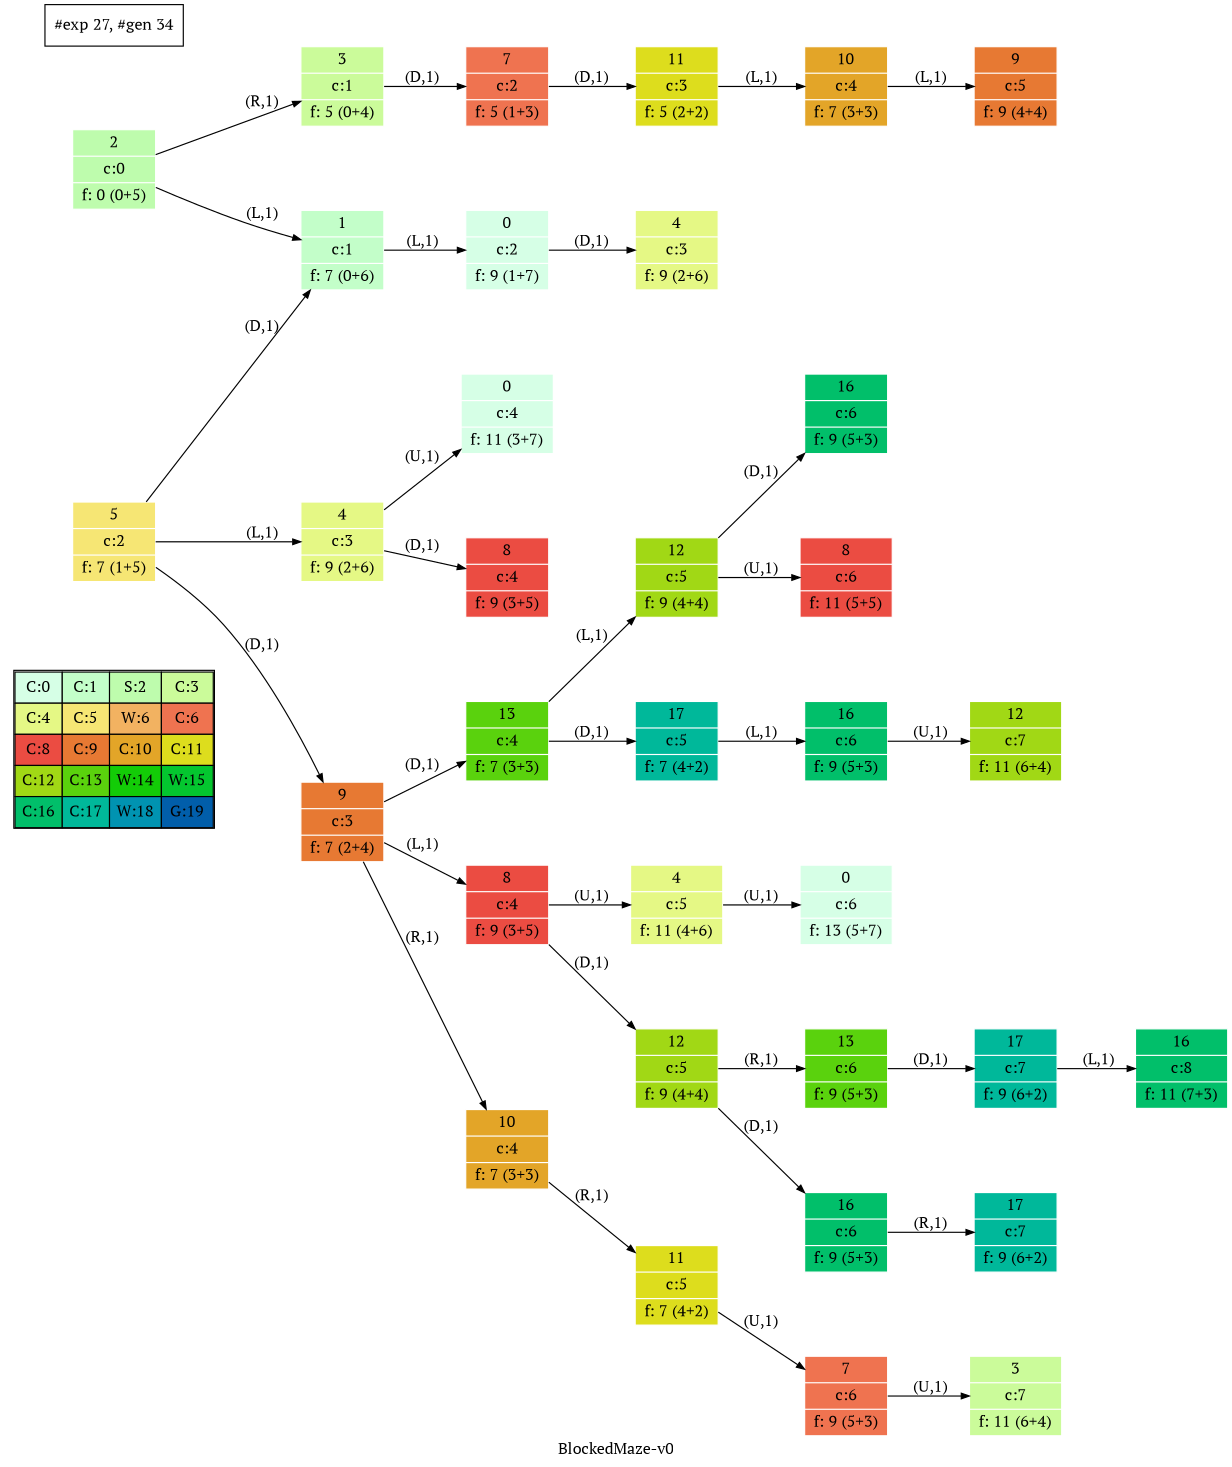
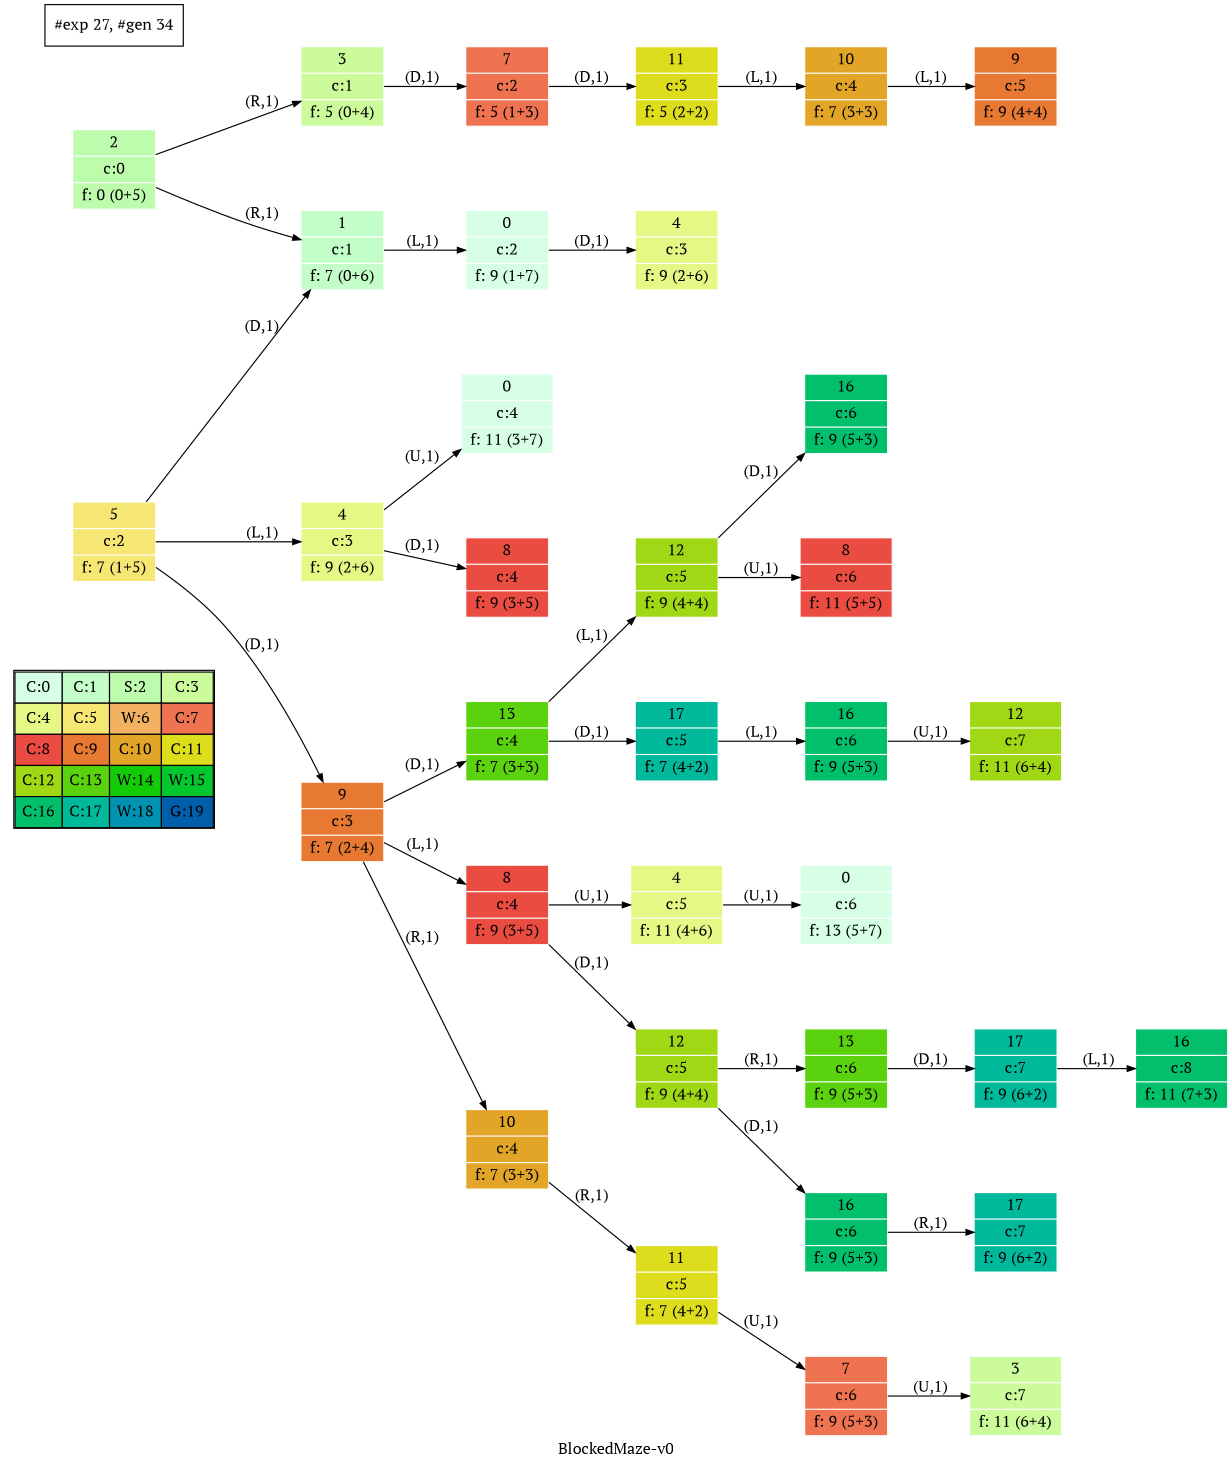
  digraph {
    fontname="PT Serif"
    label="BlockedMaze-v0"
    nodesep=1
    rankdir=LR
    ranksep=0.5
    node [fontname="PT Serif" shape=record color=white fillcolor="0.4254902  0.99315867 0.74725253 1.        " style=filled]
    edge [arrowsize=0.7 fontname="PT Serif"]
-   n1 [label=<<table border="1" cellpadding="5" cellspacing="0" cellborder="1"><tr><td bgcolor="0.39803922 0.15947579 0.99679532 1.        ">C:0</td><td bgcolor="0.35098039 0.23194764 0.99315867 1.        ">C:1</td><td bgcolor="0.29607843 0.31486959 0.98720184 1.        ">S:2</td><td bgcolor="0.24901961 0.38410575 0.98063477 1.        ">C:3</td></tr><tr><td bgcolor="0.19411765 0.46220388 0.97128103 1.        ">C:4</td><td bgcolor="0.14705882 0.52643216 0.96182564 1.        ">C:5</td><td bgcolor="0.09215686 0.59770746 0.94913494 1.        ">W:6</td><td bgcolor="0.0372549  0.66454018 0.93467977 1.        ">C:6</td></tr><tr><td bgcolor="0.00980392 0.71791192 0.92090552 1.        ">C:8</td><td bgcolor="0.06470588 0.77520398 0.9032472  1.        ">C:9</td><td bgcolor="0.11176471 0.81974048 0.88677369 1.        ">C:10</td><td bgcolor="0.16666667 0.8660254  0.8660254  1.        ">C:11</td></tr><tr><td bgcolor="0.21372549 0.9005867  0.84695821 1.        ">C:12</td><td bgcolor="0.26862745 0.93467977 0.82325295 1.        ">C:13</td><td bgcolor="0.32352941 0.96182564 0.79801723 1.        ">W:14</td><td bgcolor="0.37058824 0.97940977 0.77520398 1.        ">W:15</td></tr><tr><td bgcolor="0.4254902  0.99315867 0.74725253 1.        ">C:16</td><td bgcolor="0.47254902 0.99907048 0.72218645 1.        ">C:17</td><td bgcolor="0.52745098 0.99907048 0.69169844 1.        ">W:18</td><td bgcolor="0.5745098  0.99315867 0.66454018 1.        ">G:19</td></tr></table>> shape=plaintext color="" fillcolor="" style=""]
+   n1 [label=<<table border="1" cellpadding="5" cellspacing="0" cellborder="1"><tr><td bgcolor="0.39803922 0.15947579 0.99679532 1.        ">C:0</td><td bgcolor="0.35098039 0.23194764 0.99315867 1.        ">C:1</td><td bgcolor="0.29607843 0.31486959 0.98720184 1.        ">S:2</td><td bgcolor="0.24901961 0.38410575 0.98063477 1.        ">C:3</td></tr><tr><td bgcolor="0.19411765 0.46220388 0.97128103 1.        ">C:4</td><td bgcolor="0.14705882 0.52643216 0.96182564 1.        ">C:5</td><td bgcolor="0.09215686 0.59770746 0.94913494 1.        ">W:6</td><td bgcolor="0.0372549  0.66454018 0.93467977 1.        ">C:7</td></tr><tr><td bgcolor="0.00980392 0.71791192 0.92090552 1.        ">C:8</td><td bgcolor="0.06470588 0.77520398 0.9032472  1.        ">C:9</td><td bgcolor="0.11176471 0.81974048 0.88677369 1.        ">C:10</td><td bgcolor="0.16666667 0.8660254  0.8660254  1.        ">C:11</td></tr><tr><td bgcolor="0.21372549 0.9005867  0.84695821 1.        ">C:12</td><td bgcolor="0.26862745 0.93467977 0.82325295 1.        ">C:13</td><td bgcolor="0.32352941 0.96182564 0.79801723 1.        ">W:14</td><td bgcolor="0.37058824 0.97940977 0.77520398 1.        ">W:15</td></tr><tr><td bgcolor="0.4254902  0.99315867 0.74725253 1.        ">C:16</td><td bgcolor="0.47254902 0.99907048 0.72218645 1.        ">C:17</td><td bgcolor="0.52745098 0.99907048 0.69169844 1.        ">W:18</td><td bgcolor="0.5745098  0.99315867 0.66454018 1.        ">G:19</td></tr></table>> shape=plaintext color="" fillcolor="" style=""]
    n2 [fillcolor="0.29607843 0.31486959 0.98720184 1.        " label="<f0>2 |<f1> c:0 |<f2> f: 0 (0+5)"]
    n3 [fillcolor="0.35098039 0.23194764 0.99315867 1.        " label="<f0>1 |<f1> c:1 |<f2> f: 7 (0+6)"]
    n4 [fillcolor="0.24901961 0.38410575 0.98063477 1.        " label="<f0>3 |<f1> c:1 |<f2> f: 5 (0+4)"]
    n5 [fillcolor="0.39803922 0.15947579 0.99679532 1.        " label="<f0>0 |<f1> c:2 |<f2> f: 9 (1+7)"]
    n6 [fillcolor="0.0372549  0.66454018 0.93467977 1.        " label="<f0>7 |<f1> c:2 |<f2> f: 5 (1+3)"]
    n7 [fillcolor="0.19411765 0.46220388 0.97128103 1.        " label="<f0>4 |<f1> c:3 |<f2> f: 9 (2+6)"]
    n8 [fillcolor="0.14705882 0.52643216 0.96182564 1.        " label="<f0>5 |<f1> c:2 |<f2> f: 7 (1+5)"]
    n9 [fillcolor="0.19411765 0.46220388 0.97128103 1.        " label="<f0>4 |<f1> c:3 |<f2> f: 9 (2+6)"]
    n10 [fillcolor="0.06470588 0.77520398 0.9032472  1.        " label="<f0>9 |<f1> c:3 |<f2> f: 7 (2+4)"]
    n11 [fillcolor="0.16666667 0.8660254  0.8660254  1.        " label="<f0>11 |<f1> c:3 |<f2> f: 5 (2+2)"]
    n12 [fillcolor="0.11176471 0.81974048 0.88677369 1.        " label="<f0>10 |<f1> c:4 |<f2> f: 7 (3+3)"]
    n13 [fillcolor="0.06470588 0.77520398 0.9032472  1.        " label="<f0>9 |<f1> c:5 |<f2> f: 9 (4+4)"]
    n14 [fillcolor="0.39803922 0.15947579 0.99679532 1.        " label="<f0>0 |<f1> c:4 |<f2> f: 11 (3+7)"]
    n15 [fillcolor="0.00980392 0.71791192 0.92090552 1.        " label="<f0>8 |<f1> c:4 |<f2> f: 9 (3+5)"]
    n16 [fillcolor="0.00980392 0.71791192 0.92090552 1.        " label="<f0>8 |<f1> c:4 |<f2> f: 9 (3+5)"]
    n17 [fillcolor="0.11176471 0.81974048 0.88677369 1.        " label="<f0>10 |<f1> c:4 |<f2> f: 7 (3+3)"]
    n18 [fillcolor="0.26862745 0.93467977 0.82325295 1.        " label="<f0>13 |<f1> c:4 |<f2> f: 7 (3+3)"]
    n19 [fillcolor="0.19411765 0.46220388 0.97128103 1.        " label="<f0>4 |<f1> c:5 |<f2> f: 11 (4+6)"]
    n20 [fillcolor="0.21372549 0.9005867  0.84695821 1.        " label="<f0>12 |<f1> c:5 |<f2> f: 9 (4+4)"]
    n21 [fillcolor="0.16666667 0.8660254  0.8660254  1.        " label="<f0>11 |<f1> c:5 |<f2> f: 7 (4+2)"]
    n22 [fillcolor="0.21372549 0.9005867  0.84695821 1.        " label="<f0>12 |<f1> c:5 |<f2> f: 9 (4+4)"]
    n23 [fillcolor="0.47254902 0.99907048 0.72218645 1.        " label="<f0>17 |<f1> c:5 |<f2> f: 7 (4+2)"]
    n24 [fillcolor="0.39803922 0.15947579 0.99679532 1.        " label="<f0>0 |<f1> c:6 |<f2> f: 13 (5+7)"]
    n25 [fillcolor="0.26862745 0.93467977 0.82325295 1.        " label="<f0>13 |<f1> c:6 |<f2> f: 9 (5+3)"]
    n26 [label="<f0>16 |<f1> c:6 |<f2> f: 9 (5+3)"]
    n27 [fillcolor="0.0372549  0.66454018 0.93467977 1.        " label="<f0>7 |<f1> c:6 |<f2> f: 9 (5+3)"]
    n28 [fillcolor="0.00980392 0.71791192 0.92090552 1.        " label="<f0>8 |<f1> c:6 |<f2> f: 11 (5+5)"]
    n29 [label="<f0>16 |<f1> c:6 |<f2> f: 9 (5+3)"]
    n30 [label="<f0>16 |<f1> c:6 |<f2> f: 9 (5+3)"]
    n31 [fillcolor="0.24901961 0.38410575 0.98063477 1.        " label="<f0>3 |<f1> c:7 |<f2> f: 11 (6+4)"]
    n32 [fillcolor="0.21372549 0.9005867  0.84695821 1.        " label="<f0>12 |<f1> c:7 |<f2> f: 11 (6+4)"]
    n33 [fillcolor="0.47254902 0.99907048 0.72218645 1.        " label="<f0>17 |<f1> c:7 |<f2> f: 9 (6+2)"]
    n34 [fillcolor="0.47254902 0.99907048 0.72218645 1.        " label="<f0>17 |<f1> c:7 |<f2> f: 9 (6+2)"]
    n35 [label="<f0>16 |<f1> c:8 |<f2> f: 11 (7+3)"]
    "#exp 27, #gen 34" [shape=box color="" fillcolor="" style=""]
    subgraph sub_1 {
      label=Map
      n1
    }
-   n2 -> n3 [label="(L,1)"]
+   n2 -> n3 [label="(R,1)"]
    n2 -> n4 [label="(R,1)"]
    n3 -> n5 [label="(L,1)"]
    n4 -> n6 [label="(D,1)"]
    n5 -> n7 [label="(D,1)"]
    n6 -> n11 [label="(D,1)"]
    n8 -> n3 [label="(D,1)"]
    n8 -> n9 [label="(L,1)"]
    n8 -> n10 [label="(D,1)"]
    n9 -> n14 [label="(U,1)"]
    n9 -> n15 [label="(D,1)"]
    n10 -> n16 [label="(L,1)"]
    n10 -> n17 [label="(R,1)"]
    n10 -> n18 [label="(D,1)"]
    n11 -> n12 [label="(L,1)"]
    n12 -> n13 [label="(L,1)"]
    n16 -> n19 [label="(U,1)"]
    n16 -> n20 [label="(D,1)"]
    n17 -> n21 [label="(R,1)"]
    n18 -> n22 [label="(L,1)"]
    n18 -> n23 [label="(D,1)"]
    n19 -> n24 [label="(U,1)"]
    n20 -> n25 [label="(R,1)"]
    n20 -> n26 [label="(D,1)"]
    n21 -> n27 [label="(U,1)"]
    n22 -> n28 [label="(U,1)"]
    n22 -> n29 [label="(D,1)"]
    n23 -> n30 [label="(L,1)"]
    n25 -> n33 [label="(D,1)"]
    n26 -> n34 [label="(R,1)"]
    n27 -> n31 [label="(U,1)"]
    n30 -> n32 [label="(U,1)"]
    n33 -> n35 [label="(L,1)"]
  }
